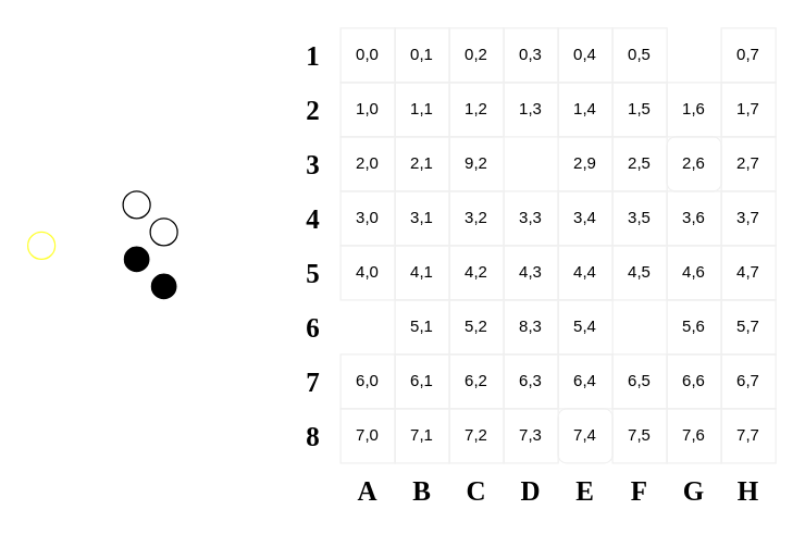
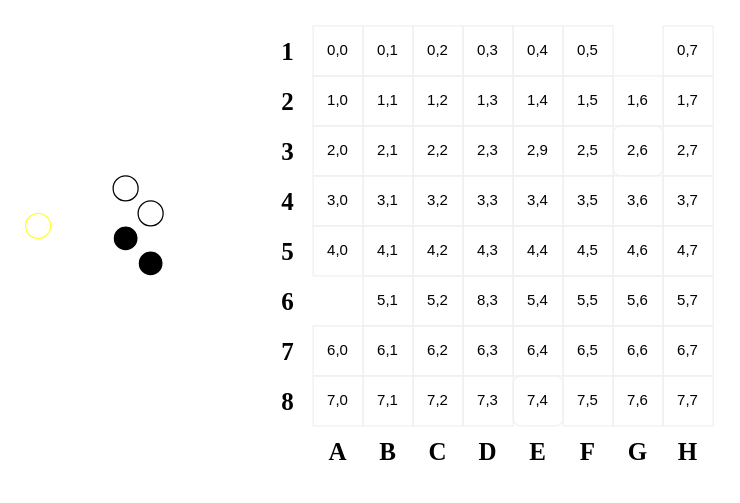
  <mxCell id="0" />
  <mxCell id="1" parent="0" />
  <mxCell id="2" value="" style="group;recursiveResize=0;dropTarget=0;" vertex="1" connectable="0" parent="1"><mxGeometry x="210" y="20" width="360" height="360" as="geometry" /></mxCell>
  <mxCell id="3" value="0,0" style="rounded=0;whiteSpace=wrap;html=1;fillColor=none;strokeColor=#F0F0F0;editable=1;expand=0;resizable=0;movable=1;rotatable=0;cloneable=0;deletable=0;recursiveResize=0;allowArrows=0;connectable=0;" vertex="1" parent="2"><mxGeometry x="40" width="40" height="40" as="geometry" /></mxCell>
  <mxCell id="4" value="0,1" style="rounded=0;whiteSpace=wrap;html=1;fillColor=none;strokeColor=#F0F0F0;editable=1;expand=0;resizable=0;allowArrows=0;rotatable=0;connectable=0;" vertex="1" parent="2"><mxGeometry x="80" width="40" height="40" as="geometry" /></mxCell>
  <mxCell id="5" value="0,2" style="rounded=0;whiteSpace=wrap;html=1;fillColor=none;strokeColor=#F0F0F0;editable=1;expand=0;resizable=0;allowArrows=0;rotatable=0;connectable=0;" vertex="1" parent="2"><mxGeometry x="120" width="40" height="40" as="geometry" /></mxCell>
  <mxCell id="6" value="0,3" style="rounded=0;whiteSpace=wrap;html=1;fillColor=none;strokeColor=#F0F0F0;editable=1;expand=0;resizable=0;allowArrows=0;rotatable=0;connectable=0;" vertex="1" parent="2"><mxGeometry x="160" width="40" height="40" as="geometry" /></mxCell>
  <mxCell id="7" value="0,4" style="rounded=0;whiteSpace=wrap;html=1;fillColor=none;strokeColor=#F0F0F0;editable=1;expand=0;resizable=0;allowArrows=0;rotatable=0;connectable=0;" vertex="1" parent="2"><mxGeometry x="200" width="40" height="40" as="geometry" /></mxCell>
  <mxCell id="8" value="0,5" style="rounded=0;whiteSpace=wrap;html=1;fillColor=none;strokeColor=#F0F0F0;editable=1;expand=0;resizable=0;allowArrows=0;rotatable=0;connectable=0;" vertex="1" parent="2"><mxGeometry x="240" width="40" height="40" as="geometry" /></mxCell>
  <mxCell id="9" value="0,7" style="rounded=0;whiteSpace=wrap;html=1;fillColor=none;strokeColor=#F0F0F0;editable=1;expand=0;resizable=0;allowArrows=0;rotatable=0;connectable=0;" vertex="1" parent="2"><mxGeometry x="320" width="40" height="40" as="geometry" /></mxCell>
  <mxCell id="10" value="1,0" style="rounded=0;whiteSpace=wrap;html=1;fillColor=none;strokeColor=#F0F0F0;editable=1;expand=0;resizable=0;allowArrows=0;rotatable=0;connectable=0;" vertex="1" parent="2"><mxGeometry x="40" y="40" width="40" height="40" as="geometry" /></mxCell>
  <mxCell id="11" value="1,1" style="rounded=0;whiteSpace=wrap;html=1;fillColor=none;strokeColor=#F0F0F0;editable=1;expand=0;resizable=0;allowArrows=0;rotatable=0;connectable=0;" vertex="1" parent="2"><mxGeometry x="80" y="40" width="40" height="40" as="geometry" /></mxCell>
  <mxCell id="12" value="1,2" style="rounded=0;whiteSpace=wrap;html=1;fillColor=none;strokeColor=#F0F0F0;editable=1;expand=0;resizable=0;allowArrows=0;rotatable=0;connectable=0;" vertex="1" parent="2"><mxGeometry x="120" y="40" width="40" height="40" as="geometry" /></mxCell>
  <mxCell id="13" value="1,3" style="rounded=0;whiteSpace=wrap;html=1;fillColor=none;strokeColor=#F0F0F0;editable=1;expand=0;resizable=0;allowArrows=0;rotatable=0;connectable=0;" vertex="1" parent="2"><mxGeometry x="160" y="40" width="40" height="40" as="geometry" /></mxCell>
  <mxCell id="14" value="1,4" style="rounded=0;whiteSpace=wrap;html=1;fillColor=none;strokeColor=#F0F0F0;editable=1;expand=0;resizable=0;allowArrows=0;rotatable=0;connectable=0;" vertex="1" parent="2"><mxGeometry x="200" y="40" width="40" height="40" as="geometry" /></mxCell>
  <mxCell id="15" value="1,5" style="rounded=0;whiteSpace=wrap;html=1;fillColor=none;strokeColor=#F0F0F0;editable=1;expand=0;resizable=0;allowArrows=0;rotatable=0;connectable=0;" vertex="1" parent="2"><mxGeometry x="240" y="40" width="40" height="40" as="geometry" /></mxCell>
  <mxCell id="16" value="1,6" style="rounded=0;whiteSpace=wrap;html=1;fillColor=none;strokeColor=#F0F0F0;editable=1;expand=0;resizable=0;allowArrows=0;rotatable=0;connectable=0;" vertex="1" parent="2"><mxGeometry x="280" y="40" width="40" height="40" as="geometry" /></mxCell>
  <mxCell id="17" value="1,7" style="rounded=0;whiteSpace=wrap;html=1;fillColor=none;strokeColor=#F0F0F0;editable=1;expand=0;resizable=0;allowArrows=0;rotatable=0;connectable=0;" vertex="1" parent="2"><mxGeometry x="320" y="40" width="40" height="40" as="geometry" /></mxCell>
  <mxCell id="18" value="2,0" style="rounded=0;whiteSpace=wrap;html=1;fillColor=none;strokeColor=#F0F0F0;editable=1;expand=0;resizable=0;allowArrows=0;rotatable=0;connectable=0;" vertex="1" parent="2"><mxGeometry x="40" y="80" width="40" height="40" as="geometry" /></mxCell>
  <mxCell id="19" value="2,1" style="rounded=0;whiteSpace=wrap;html=1;fillColor=none;strokeColor=#F0F0F0;editable=1;expand=0;resizable=0;allowArrows=0;rotatable=0;connectable=0;" vertex="1" parent="2"><mxGeometry x="80" y="80" width="40" height="40" as="geometry" /></mxCell>
- <mxCell id="20" value="9,2" style="rounded=0;whiteSpace=wrap;html=1;fillColor=none;strokeColor=#F0F0F0;editable=1;expand=0;resizable=0;allowArrows=0;rotatable=0;connectable=0;" vertex="1" parent="2"><mxGeometry x="120" y="80" width="40" height="40" as="geometry" /></mxCell>
+ <mxCell id="20" value="2,2" style="rounded=0;whiteSpace=wrap;html=1;fillColor=none;strokeColor=#F0F0F0;editable=1;expand=0;resizable=0;allowArrows=0;rotatable=0;connectable=0;" vertex="1" parent="2"><mxGeometry x="120" y="80" width="40" height="40" as="geometry" /></mxCell>
+ <mxCell id="21" value="2,3" style="rounded=0;whiteSpace=wrap;html=1;fillColor=none;strokeColor=#F0F0F0;editable=1;expand=0;resizable=0;allowArrows=0;rotatable=0;connectable=0;" vertex="1" parent="2"><mxGeometry x="160" y="80" width="40" height="40" as="geometry" /></mxCell>
  <mxCell id="22" value="2,9" style="rounded=0;whiteSpace=wrap;html=1;fillColor=none;strokeColor=#F0F0F0;editable=1;expand=0;resizable=0;allowArrows=0;rotatable=0;connectable=0;" vertex="1" parent="2"><mxGeometry x="200" y="80" width="40" height="40" as="geometry" /></mxCell>
  <mxCell id="23" value="2,5" style="rounded=0;whiteSpace=wrap;html=1;fillColor=none;strokeColor=#F0F0F0;editable=1;expand=0;resizable=0;allowArrows=0;rotatable=0;connectable=0;" vertex="1" parent="2"><mxGeometry x="240" y="80" width="40" height="40" as="geometry" /></mxCell>
  <mxCell id="24" value="2,6" style="whiteSpace=wrap;html=1;fillColor=none;strokeColor=#F0F0F0;editable=1;expand=0;resizable=0;allowArrows=0;rotatable=0;connectable=0;rounded=1;" vertex="1" parent="2"><mxGeometry x="280" y="80" width="40" height="40" as="geometry" /></mxCell>
  <mxCell id="25" value="2,7" style="rounded=0;whiteSpace=wrap;html=1;fillColor=none;strokeColor=#F0F0F0;editable=1;expand=0;resizable=0;allowArrows=0;rotatable=0;connectable=0;" vertex="1" parent="2"><mxGeometry x="320" y="80" width="40" height="40" as="geometry" /></mxCell>
  <mxCell id="26" value="3,0" style="rounded=0;whiteSpace=wrap;html=1;fillColor=none;strokeColor=#F0F0F0;editable=1;expand=0;resizable=0;allowArrows=0;rotatable=0;connectable=0;" vertex="1" parent="2"><mxGeometry x="40" y="120" width="40" height="40" as="geometry" /></mxCell>
  <mxCell id="27" value="3,1" style="rounded=0;whiteSpace=wrap;html=1;fillColor=none;strokeColor=#F0F0F0;editable=1;expand=0;resizable=0;allowArrows=0;rotatable=0;connectable=0;" vertex="1" parent="2"><mxGeometry x="80" y="120" width="40" height="40" as="geometry" /></mxCell>
  <mxCell id="28" value="3,2" style="rounded=0;whiteSpace=wrap;html=1;fillColor=none;strokeColor=#F0F0F0;editable=1;expand=0;resizable=0;allowArrows=0;rotatable=0;connectable=0;" vertex="1" parent="2"><mxGeometry x="120" y="120" width="40" height="40" as="geometry" /></mxCell>
  <mxCell id="29" value="3,3" style="rounded=0;whiteSpace=wrap;html=1;fillColor=none;strokeColor=#F0F0F0;editable=1;expand=0;resizable=0;allowArrows=0;rotatable=0;connectable=0;" vertex="1" parent="2"><mxGeometry x="160" y="120" width="40" height="40" as="geometry" /></mxCell>
  <mxCell id="30" value="3,4" style="rounded=0;whiteSpace=wrap;html=1;fillColor=none;strokeColor=#F0F0F0;editable=1;expand=0;resizable=0;allowArrows=0;rotatable=0;connectable=0;" vertex="1" parent="2"><mxGeometry x="200" y="120" width="40" height="40" as="geometry" /></mxCell>
  <mxCell id="31" value="3,5" style="rounded=0;whiteSpace=wrap;html=1;fillColor=none;strokeColor=#F0F0F0;editable=1;expand=0;resizable=0;allowArrows=0;rotatable=0;connectable=0;" vertex="1" parent="2"><mxGeometry x="240" y="120" width="40" height="40" as="geometry" /></mxCell>
  <mxCell id="32" value="3,6" style="rounded=0;whiteSpace=wrap;html=1;fillColor=none;strokeColor=#F0F0F0;editable=1;expand=0;resizable=0;allowArrows=0;rotatable=0;connectable=0;" vertex="1" parent="2"><mxGeometry x="280" y="120" width="40" height="40" as="geometry" /></mxCell>
  <mxCell id="33" value="3,7" style="rounded=0;whiteSpace=wrap;html=1;fillColor=none;strokeColor=#F0F0F0;editable=1;expand=0;resizable=0;allowArrows=0;rotatable=0;connectable=0;" vertex="1" parent="2"><mxGeometry x="320" y="120" width="40" height="40" as="geometry" /></mxCell>
  <mxCell id="34" value="4,0" style="rounded=0;whiteSpace=wrap;html=1;fillColor=none;strokeColor=#F0F0F0;editable=1;expand=0;resizable=0;allowArrows=0;rotatable=0;connectable=0;" vertex="1" parent="2"><mxGeometry x="40" y="160" width="40" height="40" as="geometry" /></mxCell>
  <mxCell id="35" value="4,1" style="rounded=0;whiteSpace=wrap;html=1;fillColor=none;strokeColor=#F0F0F0;editable=1;expand=0;resizable=0;allowArrows=0;rotatable=0;connectable=0;" vertex="1" parent="2"><mxGeometry x="80" y="160" width="40" height="40" as="geometry" /></mxCell>
  <mxCell id="36" value="4,2" style="rounded=0;whiteSpace=wrap;html=1;fillColor=none;strokeColor=#F0F0F0;editable=1;expand=0;resizable=0;allowArrows=0;rotatable=0;connectable=0;" vertex="1" parent="2"><mxGeometry x="120" y="160" width="40" height="40" as="geometry" /></mxCell>
  <mxCell id="37" value="4,3" style="rounded=0;whiteSpace=wrap;html=1;fillColor=none;strokeColor=#F0F0F0;editable=1;expand=0;resizable=0;allowArrows=0;rotatable=0;connectable=0;" vertex="1" parent="2"><mxGeometry x="160" y="160" width="40" height="40" as="geometry" /></mxCell>
  <mxCell id="38" value="4,4" style="rounded=0;whiteSpace=wrap;html=1;fillColor=none;strokeColor=#F0F0F0;editable=1;expand=0;resizable=0;allowArrows=0;rotatable=0;connectable=0;" vertex="1" parent="2"><mxGeometry x="200" y="160" width="40" height="40" as="geometry" /></mxCell>
  <mxCell id="39" value="4,5" style="rounded=0;whiteSpace=wrap;html=1;fillColor=none;strokeColor=#F0F0F0;editable=1;expand=0;resizable=0;allowArrows=0;rotatable=0;connectable=0;" vertex="1" parent="2"><mxGeometry x="240" y="160" width="40" height="40" as="geometry" /></mxCell>
  <mxCell id="40" value="4,6" style="rounded=0;whiteSpace=wrap;html=1;fillColor=none;strokeColor=#F0F0F0;editable=1;expand=0;resizable=0;allowArrows=0;rotatable=0;connectable=0;" vertex="1" parent="2"><mxGeometry x="280" y="160" width="40" height="40" as="geometry" /></mxCell>
  <mxCell id="41" value="4,7" style="rounded=0;whiteSpace=wrap;html=1;fillColor=none;strokeColor=#F0F0F0;editable=1;expand=0;resizable=0;allowArrows=0;rotatable=0;connectable=0;" vertex="1" parent="2"><mxGeometry x="320" y="160" width="40" height="40" as="geometry" /></mxCell>
  <mxCell id="42" value="5,1" style="rounded=0;whiteSpace=wrap;html=1;fillColor=none;strokeColor=#F0F0F0;editable=1;expand=0;resizable=0;allowArrows=0;rotatable=0;connectable=0;" vertex="1" parent="2"><mxGeometry x="80" y="200" width="40" height="40" as="geometry" /></mxCell>
  <mxCell id="43" value="5,2" style="rounded=0;whiteSpace=wrap;html=1;fillColor=none;strokeColor=#F0F0F0;editable=1;expand=0;resizable=0;allowArrows=0;rotatable=0;connectable=0;" vertex="1" parent="2"><mxGeometry x="120" y="200" width="40" height="40" as="geometry" /></mxCell>
  <mxCell id="44" value="8,3" style="rounded=0;whiteSpace=wrap;html=1;fillColor=none;strokeColor=#F0F0F0;editable=1;expand=0;resizable=0;allowArrows=0;rotatable=0;connectable=0;" vertex="1" parent="2"><mxGeometry x="160" y="200" width="40" height="40" as="geometry" /></mxCell>
  <mxCell id="45" value="5,4" style="rounded=0;whiteSpace=wrap;html=1;fillColor=none;strokeColor=#F0F0F0;editable=1;expand=0;resizable=0;allowArrows=0;rotatable=0;connectable=0;" vertex="1" parent="2"><mxGeometry x="200" y="200" width="40" height="40" as="geometry" /></mxCell>
+ <mxCell id="46" value="5,5" style="rounded=0;whiteSpace=wrap;html=1;fillColor=none;strokeColor=#F0F0F0;editable=1;expand=0;resizable=0;allowArrows=0;rotatable=0;connectable=0;" vertex="1" parent="2"><mxGeometry x="240" y="200" width="40" height="40" as="geometry" /></mxCell>
  <mxCell id="47" value="5,6" style="rounded=0;whiteSpace=wrap;html=1;fillColor=none;strokeColor=#F0F0F0;editable=1;expand=0;resizable=0;allowArrows=0;rotatable=0;connectable=0;" vertex="1" parent="2"><mxGeometry x="280" y="200" width="40" height="40" as="geometry" /></mxCell>
  <mxCell id="48" value="5,7" style="rounded=0;whiteSpace=wrap;html=1;fillColor=none;strokeColor=#F0F0F0;editable=1;expand=0;resizable=0;allowArrows=0;rotatable=0;connectable=0;" vertex="1" parent="2"><mxGeometry x="320" y="200" width="40" height="40" as="geometry" /></mxCell>
  <mxCell id="49" value="6,0" style="rounded=0;whiteSpace=wrap;html=1;fillColor=none;strokeColor=#F0F0F0;editable=1;expand=0;resizable=0;allowArrows=0;rotatable=0;connectable=0;" vertex="1" parent="2"><mxGeometry x="40" y="240" width="40" height="40" as="geometry" /></mxCell>
  <mxCell id="50" value="6,1" style="rounded=0;whiteSpace=wrap;html=1;fillColor=none;strokeColor=#F0F0F0;editable=1;expand=0;resizable=0;allowArrows=0;rotatable=0;connectable=0;" vertex="1" parent="2"><mxGeometry x="80" y="240" width="40" height="40" as="geometry" /></mxCell>
  <mxCell id="51" value="6,2" style="rounded=0;whiteSpace=wrap;html=1;fillColor=none;strokeColor=#F0F0F0;editable=1;expand=0;resizable=0;allowArrows=0;rotatable=0;connectable=0;" vertex="1" parent="2"><mxGeometry x="120" y="240" width="40" height="40" as="geometry" /></mxCell>
  <mxCell id="52" value="6,3" style="rounded=0;whiteSpace=wrap;html=1;fillColor=none;strokeColor=#F0F0F0;editable=1;expand=0;resizable=0;allowArrows=0;rotatable=0;connectable=0;" vertex="1" parent="2"><mxGeometry x="160" y="240" width="40" height="40" as="geometry" /></mxCell>
  <mxCell id="53" value="6,4" style="rounded=0;whiteSpace=wrap;html=1;fillColor=none;strokeColor=#F0F0F0;editable=1;expand=0;resizable=0;allowArrows=0;rotatable=0;connectable=0;" vertex="1" parent="2"><mxGeometry x="200" y="240" width="40" height="40" as="geometry" /></mxCell>
  <mxCell id="54" value="6,5" style="rounded=0;whiteSpace=wrap;html=1;fillColor=none;strokeColor=#F0F0F0;editable=1;expand=0;resizable=0;allowArrows=0;rotatable=0;connectable=0;" vertex="1" parent="2"><mxGeometry x="240" y="240" width="40" height="40" as="geometry" /></mxCell>
  <mxCell id="55" value="6,6" style="rounded=0;whiteSpace=wrap;html=1;fillColor=none;strokeColor=#F0F0F0;editable=1;expand=0;resizable=0;allowArrows=0;rotatable=0;connectable=0;" vertex="1" parent="2"><mxGeometry x="280" y="240" width="40" height="40" as="geometry" /></mxCell>
  <mxCell id="56" value="6,7" style="rounded=0;whiteSpace=wrap;html=1;fillColor=none;strokeColor=#F0F0F0;editable=1;expand=0;resizable=0;allowArrows=0;rotatable=0;connectable=0;" vertex="1" parent="2"><mxGeometry x="320" y="240" width="40" height="40" as="geometry" /></mxCell>
  <mxCell id="57" value="7,0" style="rounded=0;whiteSpace=wrap;html=1;fillColor=none;strokeColor=#F0F0F0;editable=1;expand=0;resizable=0;allowArrows=0;rotatable=0;connectable=0;" vertex="1" parent="2"><mxGeometry x="40" y="280" width="40" height="40" as="geometry" /></mxCell>
  <mxCell id="58" value="7,1" style="rounded=0;whiteSpace=wrap;html=1;fillColor=none;strokeColor=#F0F0F0;editable=1;expand=0;resizable=0;allowArrows=0;rotatable=0;connectable=0;" vertex="1" parent="2"><mxGeometry x="80" y="280" width="40" height="40" as="geometry" /></mxCell>
  <mxCell id="59" value="7,2" style="rounded=0;whiteSpace=wrap;html=1;fillColor=none;strokeColor=#F0F0F0;editable=1;expand=0;resizable=0;allowArrows=0;rotatable=0;connectable=0;" vertex="1" parent="2"><mxGeometry x="120" y="280" width="40" height="40" as="geometry" /></mxCell>
  <mxCell id="60" value="7,3" style="rounded=0;whiteSpace=wrap;html=1;fillColor=none;strokeColor=#F0F0F0;editable=1;expand=0;resizable=0;allowArrows=0;rotatable=0;connectable=0;" vertex="1" parent="2"><mxGeometry x="160" y="280" width="40" height="40" as="geometry" /></mxCell>
  <mxCell id="61" value="7,4" style="whiteSpace=wrap;html=1;fillColor=none;strokeColor=#F0F0F0;editable=1;expand=0;resizable=0;allowArrows=0;rotatable=0;connectable=0;rounded=1;" vertex="1" parent="2"><mxGeometry x="200" y="280" width="40" height="40" as="geometry" /></mxCell>
  <mxCell id="62" value="7,5" style="rounded=0;whiteSpace=wrap;html=1;fillColor=none;strokeColor=#F0F0F0;editable=1;expand=0;resizable=0;allowArrows=0;rotatable=0;connectable=0;" vertex="1" parent="2"><mxGeometry x="240" y="280" width="40" height="40" as="geometry" /></mxCell>
  <mxCell id="63" value="7,6" style="rounded=0;whiteSpace=wrap;html=1;fillColor=none;strokeColor=#F0F0F0;editable=1;expand=0;resizable=0;allowArrows=0;rotatable=0;connectable=0;" vertex="1" parent="2"><mxGeometry x="280" y="280" width="40" height="40" as="geometry" /></mxCell>
  <mxCell id="64" value="7,7" style="rounded=0;whiteSpace=wrap;html=1;fillColor=none;strokeColor=#F0F0F0;editable=1;expand=0;resizable=0;allowArrows=0;rotatable=0;connectable=0;" vertex="1" parent="2"><mxGeometry x="320" y="280" width="40" height="40" as="geometry" /></mxCell>
  <mxCell id="65" value="1" style="text;html=1;strokeColor=none;fillColor=none;align=center;verticalAlign=middle;whiteSpace=wrap;rounded=0;fontStyle=1;fontFamily=Lucida Console;fontSize=20;allowArrows=0;connectable=0;recursiveResize=0;expand=0;resizable=0;rotatable=0;" vertex="1" parent="2"><mxGeometry width="40" height="40" as="geometry" /></mxCell>
  <mxCell id="66" value="2" style="text;html=1;strokeColor=none;fillColor=none;align=center;verticalAlign=middle;whiteSpace=wrap;rounded=0;fontStyle=1;fontFamily=Lucida Console;fontSize=20;allowArrows=0;connectable=0;recursiveResize=0;expand=0;resizable=0;rotatable=0;" vertex="1" parent="2"><mxGeometry y="40" width="40" height="40" as="geometry" /></mxCell>
  <mxCell id="67" value="3" style="text;html=1;strokeColor=none;fillColor=none;align=center;verticalAlign=middle;whiteSpace=wrap;rounded=0;fontStyle=1;fontFamily=Lucida Console;fontSize=20;allowArrows=0;connectable=0;recursiveResize=0;expand=0;resizable=0;rotatable=0;" vertex="1" parent="2"><mxGeometry y="80" width="40" height="40" as="geometry" /></mxCell>
  <mxCell id="68" value="4" style="text;html=1;strokeColor=none;fillColor=none;align=center;verticalAlign=middle;whiteSpace=wrap;rounded=0;fontStyle=1;fontFamily=Lucida Console;fontSize=20;allowArrows=0;connectable=0;recursiveResize=0;expand=0;resizable=0;rotatable=0;" vertex="1" parent="2"><mxGeometry y="120" width="40" height="40" as="geometry" /></mxCell>
  <mxCell id="69" value="5" style="text;html=1;strokeColor=none;fillColor=none;align=center;verticalAlign=middle;whiteSpace=wrap;rounded=0;fontStyle=1;fontFamily=Lucida Console;fontSize=20;allowArrows=0;connectable=0;recursiveResize=0;expand=0;resizable=0;rotatable=0;" vertex="1" parent="2"><mxGeometry y="160" width="40" height="40" as="geometry" /></mxCell>
  <mxCell id="70" value="6" style="text;html=1;strokeColor=none;fillColor=none;align=center;verticalAlign=middle;whiteSpace=wrap;rounded=0;fontStyle=1;fontFamily=Lucida Console;fontSize=20;allowArrows=0;connectable=0;recursiveResize=0;expand=0;resizable=0;rotatable=0;" vertex="1" parent="2"><mxGeometry y="200" width="40" height="40" as="geometry" /></mxCell>
  <mxCell id="71" value="7" style="text;html=1;strokeColor=none;fillColor=none;align=center;verticalAlign=middle;whiteSpace=wrap;rounded=0;fontStyle=1;fontFamily=Lucida Console;fontSize=20;allowArrows=0;connectable=0;recursiveResize=0;expand=0;resizable=0;rotatable=0;" vertex="1" parent="2"><mxGeometry y="240" width="40" height="40" as="geometry" /></mxCell>
  <mxCell id="72" value="8" style="text;html=1;strokeColor=none;fillColor=none;align=center;verticalAlign=middle;whiteSpace=wrap;rounded=0;fontStyle=1;fontFamily=Lucida Console;fontSize=20;allowArrows=0;connectable=0;recursiveResize=0;expand=0;resizable=0;rotatable=0;" vertex="1" parent="2"><mxGeometry y="280" width="40" height="40" as="geometry" /></mxCell>
  <mxCell id="73" value="A" style="text;html=1;strokeColor=none;fillColor=none;align=center;verticalAlign=middle;whiteSpace=wrap;rounded=0;fontStyle=1;fontFamily=Lucida Console;fontSize=20;allowArrows=0;connectable=0;recursiveResize=0;expand=0;resizable=0;rotatable=0;" vertex="1" parent="2"><mxGeometry x="40" y="320" width="40" height="40" as="geometry" /></mxCell>
  <mxCell id="74" value="B" style="text;html=1;strokeColor=none;fillColor=none;align=center;verticalAlign=middle;whiteSpace=wrap;rounded=0;fontStyle=1;fontFamily=Lucida Console;fontSize=20;allowArrows=0;connectable=0;recursiveResize=0;expand=0;resizable=0;rotatable=0;" vertex="1" parent="2"><mxGeometry x="80" y="320" width="40" height="40" as="geometry" /></mxCell>
  <mxCell id="75" value="C" style="text;html=1;strokeColor=none;fillColor=none;align=center;verticalAlign=middle;whiteSpace=wrap;rounded=0;fontStyle=1;fontFamily=Lucida Console;fontSize=20;allowArrows=0;connectable=0;recursiveResize=0;expand=0;resizable=0;rotatable=0;" vertex="1" parent="2"><mxGeometry x="120" y="320" width="40" height="40" as="geometry" /></mxCell>
  <mxCell id="76" value="D" style="text;html=1;strokeColor=none;fillColor=none;align=center;verticalAlign=middle;whiteSpace=wrap;rounded=0;fontStyle=1;fontFamily=Lucida Console;fontSize=20;allowArrows=0;connectable=0;recursiveResize=0;expand=0;resizable=0;rotatable=0;" vertex="1" parent="2"><mxGeometry x="160" y="320" width="40" height="40" as="geometry" /></mxCell>
  <mxCell id="77" value="E" style="text;html=1;strokeColor=none;fillColor=none;align=center;verticalAlign=middle;whiteSpace=wrap;rounded=0;fontStyle=1;fontFamily=Lucida Console;fontSize=20;allowArrows=0;connectable=0;recursiveResize=0;expand=0;resizable=0;rotatable=0;" vertex="1" parent="2"><mxGeometry x="200" y="320" width="40" height="40" as="geometry" /></mxCell>
  <mxCell id="78" value="F" style="text;html=1;strokeColor=none;fillColor=none;align=center;verticalAlign=middle;whiteSpace=wrap;rounded=0;fontStyle=1;fontFamily=Lucida Console;fontSize=20;allowArrows=0;connectable=0;recursiveResize=0;expand=0;resizable=0;rotatable=0;" vertex="1" parent="2"><mxGeometry x="240" y="320" width="40" height="40" as="geometry" /></mxCell>
  <mxCell id="79" value="G" style="text;html=1;strokeColor=none;fillColor=none;align=center;verticalAlign=middle;whiteSpace=wrap;rounded=0;fontStyle=1;fontFamily=Lucida Console;fontSize=20;allowArrows=0;connectable=0;recursiveResize=0;expand=0;resizable=0;rotatable=0;" vertex="1" parent="2"><mxGeometry x="280" y="320" width="40" height="40" as="geometry" /></mxCell>
  <mxCell id="80" value="H" style="text;html=1;strokeColor=none;fillColor=none;align=center;verticalAlign=middle;whiteSpace=wrap;rounded=0;fontStyle=1;fontFamily=Lucida Console;fontSize=20;allowArrows=0;connectable=0;recursiveResize=0;expand=0;resizable=0;rotatable=0;" vertex="1" parent="2"><mxGeometry x="320" y="320" width="40" height="40" as="geometry" /></mxCell>
  <mxCell id="81" value="" style="ellipse;whiteSpace=wrap;html=1;aspect=fixed;fillColor=#FFFFFF;strokeColor=#000000;" vertex="1" parent="1"><mxGeometry x="90" y="140" width="20" height="20" as="geometry" /></mxCell>
  <mxCell id="82" value="" style="ellipse;whiteSpace=wrap;html=1;aspect=fixed;fillColor=#000000;strokeColor=#FFFFFF;" vertex="1" parent="1"><mxGeometry x="90" y="180" width="20" height="20" as="geometry" /></mxCell>
  <mxCell id="83" value="" style="ellipse;whiteSpace=wrap;html=1;aspect=fixed;fillColor=none;strokeColor=#FFFF33;" vertex="1" parent="1"><mxGeometry x="20" y="170" width="20" height="20" as="geometry" /></mxCell>
  <mxCell id="84" value="" style="ellipse;whiteSpace=wrap;html=1;aspect=fixed;fillColor=#FFFFFF;strokeColor=#000000;" vertex="1" parent="1"><mxGeometry x="110" y="160" width="20" height="20" as="geometry" /></mxCell>
  <mxCell id="85" value="" style="ellipse;whiteSpace=wrap;html=1;aspect=fixed;fillColor=#000000;strokeColor=#FFFFFF;" vertex="1" parent="1"><mxGeometry x="110" y="200" width="20" height="20" as="geometry" /></mxCell>
